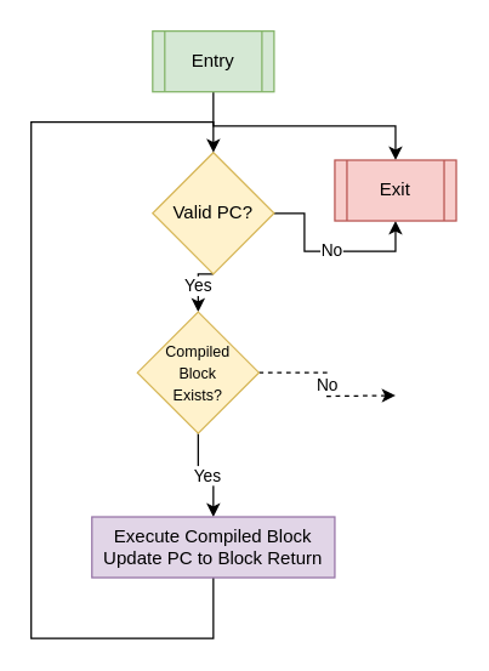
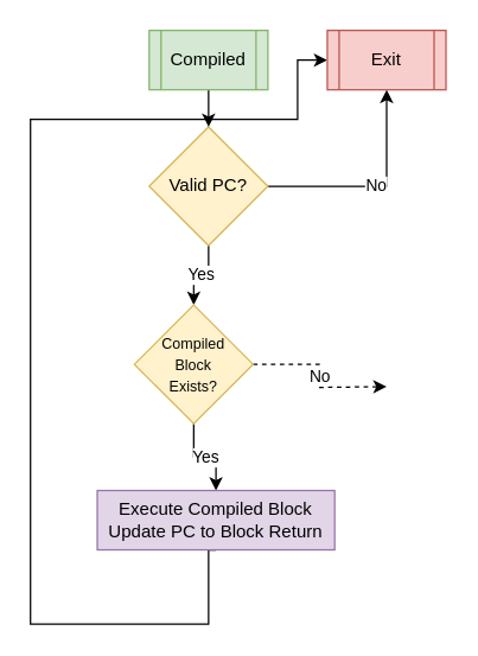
  <mxCell id="0" />
  <mxCell id="1" parent="0" />
  <mxCell id="2" value="No" style="edgeStyle=orthogonalEdgeStyle;rounded=0;orthogonalLoop=1;jettySize=auto;html=1;exitX=1;exitY=0.5;exitDx=0;exitDy=0;entryX=0.5;entryY=1;entryDx=0;entryDy=0;" parent="1" source="4" target="11" edge="1"><mxGeometry relative="1" as="geometry" /></mxCell>
  <mxCell id="3" value="Yes" style="edgeStyle=orthogonalEdgeStyle;rounded=0;orthogonalLoop=1;jettySize=auto;html=1;exitX=0.5;exitY=1;exitDx=0;exitDy=0;entryX=0.5;entryY=0;entryDx=0;entryDy=0;" parent="1" source="4" target="12" edge="1"><mxGeometry relative="1" as="geometry"><mxPoint x="140" y="220" as="targetPoint" /></mxGeometry></mxCell>
- <mxCell id="4" value="Valid PC?" style="rhombus;whiteSpace=wrap;html=1;fillColor=#fff2cc;strokeColor=#d6b656;" parent="1" vertex="1"><mxGeometry x="100" y="100" width="80" height="80" as="geometry" /></mxCell>
+ <mxCell id="4" value="Valid PC?" style="rhombus;whiteSpace=wrap;html=1;fillColor=#fff2cc;strokeColor=#d6b656;" parent="1" vertex="1"><mxGeometry x="100" y="85" width="80" height="80" as="geometry" /></mxCell>
  <mxCell id="5" value="No" style="edgeStyle=orthogonalEdgeStyle;rounded=0;orthogonalLoop=1;jettySize=auto;html=1;exitX=1;exitY=0.5;exitDx=0;exitDy=0;dashed=1;" parent="1" source="12" edge="1"><mxGeometry relative="1" as="geometry"><mxPoint x="180" y="260" as="sourcePoint" /><mxPoint x="260" y="260" as="targetPoint" /></mxGeometry></mxCell>
  <mxCell id="6" value="Yes" style="edgeStyle=orthogonalEdgeStyle;rounded=0;orthogonalLoop=1;jettySize=auto;html=1;exitX=0.5;exitY=1;exitDx=0;exitDy=0;entryX=0.5;entryY=0;entryDx=0;entryDy=0;" parent="1" source="12" target="8" edge="1"><mxGeometry relative="1" as="geometry"><mxPoint x="140" y="300" as="sourcePoint" /></mxGeometry></mxCell>
  <mxCell id="7" style="edgeStyle=orthogonalEdgeStyle;rounded=0;orthogonalLoop=1;jettySize=auto;html=1;exitX=0.5;exitY=1;exitDx=0;exitDy=0;entryX=0.5;entryY=0;entryDx=0;entryDy=0;" parent="1" source="8" target="4" edge="1"><mxGeometry relative="1" as="geometry"><Array as="points"><mxPoint x="140" y="420" /><mxPoint x="20" y="420" /><mxPoint x="20" y="80" /><mxPoint x="140" y="80" /></Array></mxGeometry></mxCell>
- <mxCell id="8" value="Execute Compiled Block&lt;br&gt;Update PC to Block Return" style="rounded=0;whiteSpace=wrap;html=1;fillColor=#e1d5e7;strokeColor=#9673a6;" parent="1" vertex="1"><mxGeometry x="60" y="340" width="160" height="40" as="geometry" /></mxCell>
+ <mxCell id="8" value="Execute Compiled Block&lt;br&gt;Update PC to Block Return" style="rounded=0;whiteSpace=wrap;html=1;fillColor=#e1d5e7;strokeColor=#9673a6;" parent="1" vertex="1"><mxGeometry x="65" y="330" width="160" height="40" as="geometry" /></mxCell>
  <mxCell id="9" style="edgeStyle=orthogonalEdgeStyle;rounded=0;orthogonalLoop=1;jettySize=auto;html=1;exitX=0.5;exitY=1;exitDx=0;exitDy=0;" parent="1" source="10" target="11" edge="1"><mxGeometry relative="1" as="geometry" /></mxCell>
- <mxCell id="10" value="Entry" style="shape=process;whiteSpace=wrap;html=1;backgroundOutline=1;fillColor=#d5e8d4;strokeColor=#82b366;" parent="1" vertex="1"><mxGeometry x="100" y="20" width="80" height="40" as="geometry" /></mxCell>
- <mxCell id="11" value="Exit" style="shape=process;whiteSpace=wrap;html=1;backgroundOutline=1;fillColor=#f8cecc;strokeColor=#b85450;" parent="1" vertex="1"><mxGeometry x="220" y="105" width="80" height="40" as="geometry" /></mxCell>
+ <mxCell id="10" value="Compiled" style="shape=process;whiteSpace=wrap;html=1;backgroundOutline=1;fillColor=#d5e8d4;strokeColor=#82b366;" parent="1" vertex="1"><mxGeometry x="100" y="20" width="80" height="40" as="geometry" /></mxCell>
+ <mxCell id="11" value="Exit" style="shape=process;whiteSpace=wrap;html=1;backgroundOutline=1;fillColor=#f8cecc;strokeColor=#b85450;" parent="1" vertex="1"><mxGeometry x="220" y="20" width="80" height="40" as="geometry" /></mxCell>
  <mxCell id="12" value="&lt;font style=&quot;font-size: 10px&quot;&gt;Compiled&lt;br&gt;Block&lt;br&gt;Exists?&lt;/font&gt;" style="rhombus;whiteSpace=wrap;html=1;fillColor=#fff2cc;strokeColor=#d6b656;" parent="1" vertex="1"><mxGeometry x="90" y="205" width="80" height="80" as="geometry" /></mxCell>
